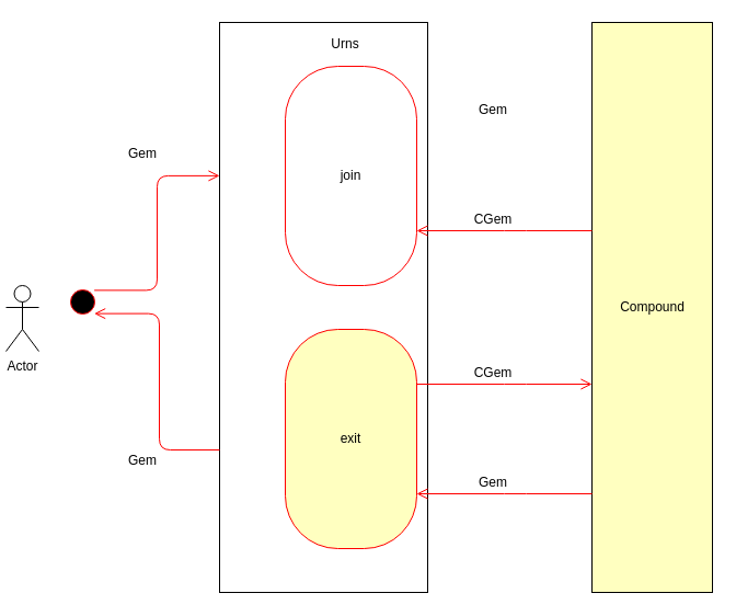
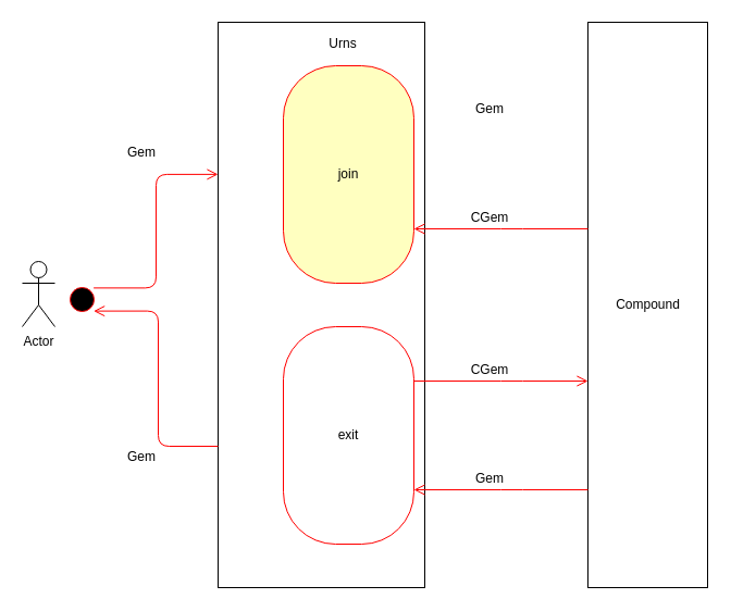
  <mxCell id="0" />
  <mxCell id="1" parent="0" />
  <mxCell id="2" value="" style="rounded=0;whiteSpace=wrap;html=1;" vertex="1" parent="1"><mxGeometry x="200" y="20" width="190" height="520" as="geometry" /></mxCell>
- <mxCell id="3" value="join" style="rounded=1;whiteSpace=wrap;html=1;arcSize=40;fontColor=#000000;fillColor=#ffffff;strokeColor=#ff0000;" vertex="1" parent="1"><mxGeometry x="260" y="60" width="120" height="200" as="geometry" /></mxCell>
- <mxCell id="4" value="Compound" style="html=1;fillColor=#ffffc0;" vertex="1" parent="1"><mxGeometry x="540" y="20" width="110" height="520" as="geometry" /></mxCell>
- <mxCell id="5" value="exit" style="rounded=1;whiteSpace=wrap;html=1;arcSize=40;fontColor=#000000;fillColor=#ffffc0;strokeColor=#ff0000;" vertex="1" parent="1"><mxGeometry x="260" y="300" width="120" height="200" as="geometry" /></mxCell>
+ <mxCell id="3" value="join" style="rounded=1;whiteSpace=wrap;html=1;arcSize=40;fontColor=#000000;fillColor=#ffffc0;strokeColor=#ff0000;" vertex="1" parent="1"><mxGeometry x="260" y="60" width="120" height="200" as="geometry" /></mxCell>
+ <mxCell id="4" value="Compound" style="html=1;" vertex="1" parent="1"><mxGeometry x="540" y="20" width="110" height="520" as="geometry" /></mxCell>
+ <mxCell id="5" value="exit" style="rounded=1;whiteSpace=wrap;html=1;arcSize=40;fontColor=#000000;fillColor=#ffffff;strokeColor=#ff0000;" vertex="1" parent="1"><mxGeometry x="260" y="300" width="120" height="200" as="geometry" /></mxCell>
  <mxCell id="6" value="" style="edgeStyle=orthogonalEdgeStyle;html=1;verticalAlign=bottom;endArrow=open;endSize=8;strokeColor=#ff0000;" edge="1" parent="1"><mxGeometry relative="1" as="geometry"><mxPoint x="540" y="350" as="targetPoint" /><mxPoint x="380" y="350" as="sourcePoint" /><Array as="points"><mxPoint x="470" y="350" /><mxPoint x="470" y="350" /></Array></mxGeometry></mxCell>
  <mxCell id="7" value="" style="edgeStyle=orthogonalEdgeStyle;html=1;verticalAlign=bottom;endArrow=open;endSize=8;strokeColor=#ff0000;" edge="1" parent="1"><mxGeometry relative="1" as="geometry"><mxPoint x="380" y="210" as="targetPoint" /><mxPoint x="540" y="210" as="sourcePoint" /><Array as="points"><mxPoint x="470" y="210" /><mxPoint x="470" y="210" /></Array></mxGeometry></mxCell>
  <mxCell id="8" value="" style="edgeStyle=orthogonalEdgeStyle;html=1;verticalAlign=bottom;endArrow=open;endSize=8;strokeColor=#ff0000;" edge="1" parent="1"><mxGeometry relative="1" as="geometry"><mxPoint x="380" y="450" as="targetPoint" /><mxPoint x="540" y="450" as="sourcePoint" /><Array as="points"><mxPoint x="470" y="450" /><mxPoint x="470" y="450" /></Array></mxGeometry></mxCell>
  <mxCell id="9" value="Urns" style="text;html=1;strokeColor=none;fillColor=none;align=center;verticalAlign=middle;whiteSpace=wrap;rounded=0;" vertex="1" parent="1"><mxGeometry x="295" y="30" width="40" height="20" as="geometry" /></mxCell>
  <mxCell id="10" value="Gem" style="text;html=1;strokeColor=none;fillColor=none;align=center;verticalAlign=middle;whiteSpace=wrap;rounded=0;" vertex="1" parent="1"><mxGeometry x="430" y="90" width="40" height="20" as="geometry" /></mxCell>
  <mxCell id="11" value="CGem" style="text;html=1;strokeColor=none;fillColor=none;align=center;verticalAlign=middle;whiteSpace=wrap;rounded=0;" vertex="1" parent="1"><mxGeometry x="430" y="190" width="40" height="20" as="geometry" /></mxCell>
  <mxCell id="12" value="CGem" style="text;html=1;strokeColor=none;fillColor=none;align=center;verticalAlign=middle;whiteSpace=wrap;rounded=0;" vertex="1" parent="1"><mxGeometry x="430" y="330" width="40" height="20" as="geometry" /></mxCell>
  <mxCell id="13" value="Gem" style="text;html=1;strokeColor=none;fillColor=none;align=center;verticalAlign=middle;whiteSpace=wrap;rounded=0;" vertex="1" parent="1"><mxGeometry x="430" y="430" width="40" height="20" as="geometry" /></mxCell>
- <mxCell id="14" value="Actor" style="shape=umlActor;verticalLabelPosition=bottom;verticalAlign=top;html=1;" vertex="1" parent="1"><mxGeometry x="5" y="260" width="30" height="60" as="geometry" /></mxCell>
+ <mxCell id="14" value="Actor" style="shape=umlActor;verticalLabelPosition=bottom;verticalAlign=top;html=1;" vertex="1" parent="1"><mxGeometry x="20" y="240" width="30" height="60" as="geometry" /></mxCell>
  <mxCell id="15" value="" style="ellipse;html=1;shape=startState;fillColor=#000000;strokeColor=#ff0000;" vertex="1" parent="1"><mxGeometry x="60" y="260" width="30" height="30" as="geometry" /></mxCell>
  <mxCell id="16" value="" style="edgeStyle=orthogonalEdgeStyle;html=1;verticalAlign=bottom;endArrow=open;endSize=8;strokeColor=#ff0000;entryX=0;entryY=0.269;entryDx=0;entryDy=0;entryPerimeter=0;exitX=1;exitY=0;exitDx=0;exitDy=0;" edge="1" source="15" parent="1" target="2"><mxGeometry relative="1" as="geometry"><mxPoint x="75" y="350" as="targetPoint" /><mxPoint x="100" y="264" as="sourcePoint" /><Array as="points"><mxPoint x="143" y="264" /><mxPoint x="143" y="160" /></Array></mxGeometry></mxCell>
  <mxCell id="17" value="" style="edgeStyle=orthogonalEdgeStyle;html=1;verticalAlign=bottom;endArrow=open;endSize=8;strokeColor=#ff0000;exitX=0;exitY=0.75;exitDx=0;exitDy=0;entryX=1;entryY=1;entryDx=0;entryDy=0;" edge="1" parent="1" source="2" target="15"><mxGeometry relative="1" as="geometry"><mxPoint x="86" y="286" as="targetPoint" /><mxPoint x="100" y="285" as="sourcePoint" /><Array as="points"><mxPoint x="145" y="410" /><mxPoint x="145" y="286" /></Array></mxGeometry></mxCell>
  <mxCell id="18" value="Gem" style="text;html=1;strokeColor=none;fillColor=none;align=center;verticalAlign=middle;whiteSpace=wrap;rounded=0;" vertex="1" parent="1"><mxGeometry x="110" y="130" width="40" height="20" as="geometry" /></mxCell>
  <mxCell id="19" value="Gem" style="text;html=1;strokeColor=none;fillColor=none;align=center;verticalAlign=middle;whiteSpace=wrap;rounded=0;" vertex="1" parent="1"><mxGeometry x="110" y="410" width="40" height="20" as="geometry" /></mxCell>
